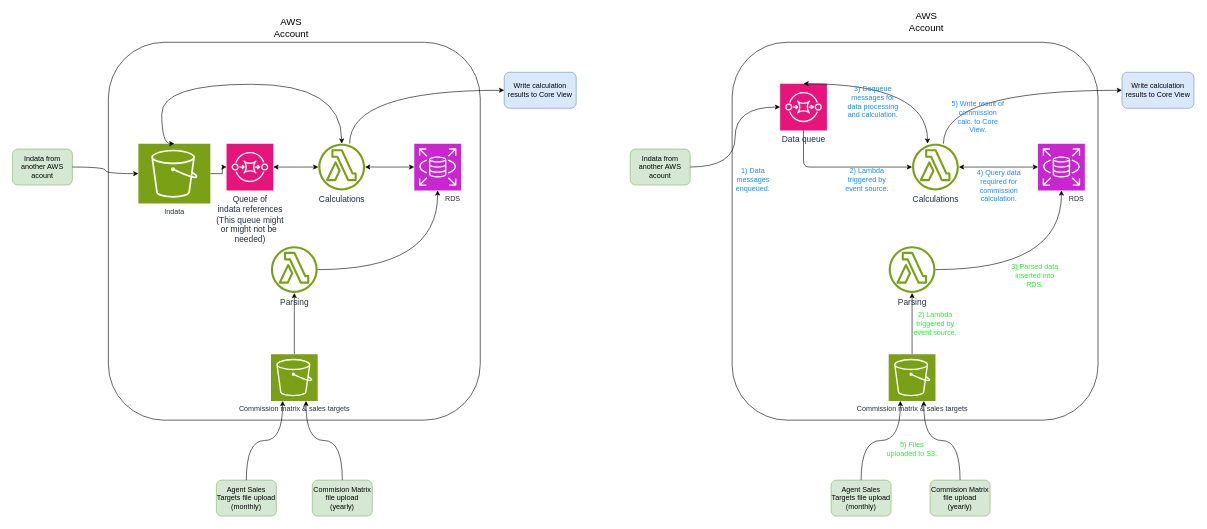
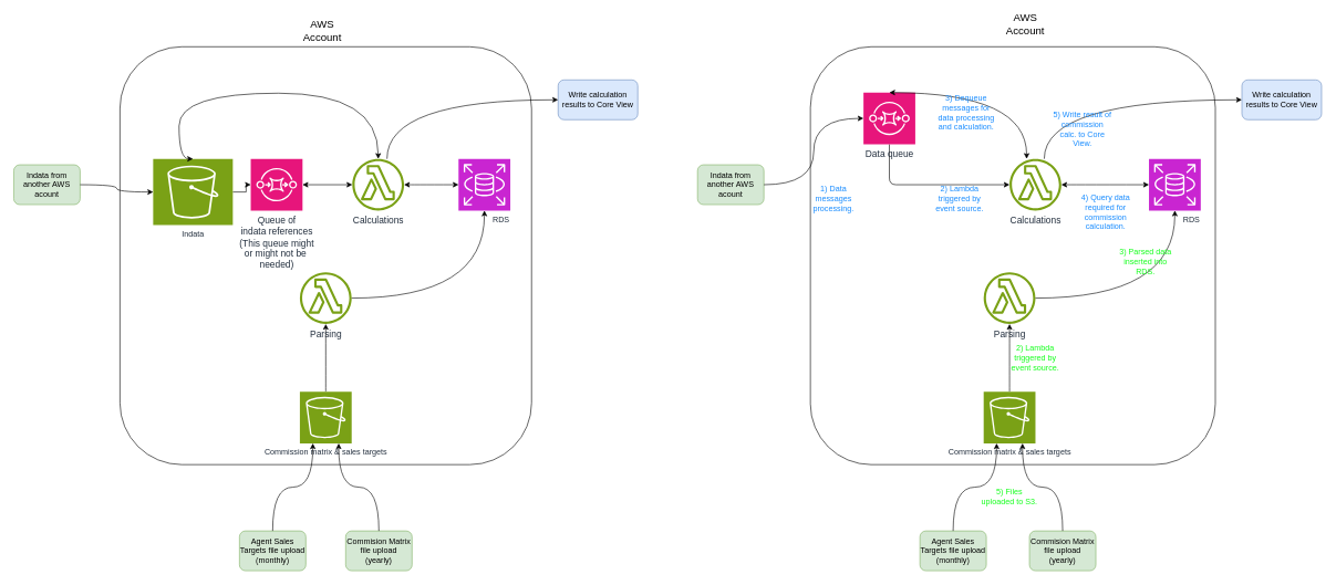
  <mxCell id="0" />
  <mxCell id="1" parent="0" />
  <mxCell id="2" value="" style="rounded=1;whiteSpace=wrap;html=1;fillColor=none;" vertex="1" parent="1"><mxGeometry x="180" y="70" width="620" height="630" as="geometry" /></mxCell>
  <mxCell id="3" value="Indata from another AWS acount" style="rounded=1;whiteSpace=wrap;html=1;fillColor=#d5e8d4;strokeColor=#82b366;" vertex="1" parent="1"><mxGeometry x="20" y="248" width="100" height="60" as="geometry" /></mxCell>
  <mxCell id="4" style="edgeStyle=orthogonalEdgeStyle;orthogonalLoop=1;jettySize=auto;html=1;startArrow=classic;startFill=1;curved=1;" edge="1" parent="1" source="7" target="11"><mxGeometry relative="1" as="geometry" /></mxCell>
  <mxCell id="5" style="edgeStyle=orthogonalEdgeStyle;orthogonalLoop=1;jettySize=auto;html=1;exitX=0.67;exitY=0;exitDx=0;exitDy=0;exitPerimeter=0;entryX=0;entryY=0.5;entryDx=0;entryDy=0;curved=1;" edge="1" parent="1" source="7" target="12"><mxGeometry relative="1" as="geometry" /></mxCell>
  <mxCell id="6" style="edgeStyle=orthogonalEdgeStyle;rounded=1;orthogonalLoop=1;jettySize=auto;html=1;startArrow=classic;startFill=1;" edge="1" parent="1" source="7" target="22"><mxGeometry relative="1" as="geometry" /></mxCell>
  <mxCell id="7" value="&lt;span style=&quot;font-size: 14px;&quot;&gt;Calculations&lt;/span&gt;" style="sketch=0;outlineConnect=0;fontColor=#232F3E;gradientColor=none;fillColor=#7AA116;strokeColor=none;dashed=0;verticalLabelPosition=bottom;verticalAlign=top;align=center;html=1;fontSize=12;fontStyle=0;aspect=fixed;pointerEvents=1;shape=mxgraph.aws4.lambda_function;points=[[0,0.2,0,0,0],[0,0.4,0,0,0],[0,0.6,0,0,0],[0,0.8,0,0,0],[0.33,0,0,0,0],[0.67,0,0,0,0],[1,0.2,0,0,0],[1,0.4,0,0,0],[1,0.6,0,0,0],[1,0.8,0,0,0]];" vertex="1" parent="1"><mxGeometry x="530" y="239" width="78" height="78" as="geometry" /></mxCell>
  <mxCell id="8" value="&lt;font style=&quot;font-size: 16px;&quot;&gt;AWS Account&lt;/font&gt;" style="text;html=1;strokeColor=none;fillColor=none;align=center;verticalAlign=middle;whiteSpace=wrap;rounded=0;" vertex="1" parent="1"><mxGeometry x="455" y="30" width="60" height="30" as="geometry" /></mxCell>
  <mxCell id="9" style="edgeStyle=orthogonalEdgeStyle;rounded=0;orthogonalLoop=1;jettySize=auto;html=1;" edge="1" parent="1" source="10" target="22"><mxGeometry relative="1" as="geometry" /></mxCell>
  <mxCell id="10" value="Indata&lt;br&gt;" style="sketch=0;points=[[0,0,0],[0.25,0,0],[0.5,0,0],[0.75,0,0],[1,0,0],[0,1,0],[0.25,1,0],[0.5,1,0],[0.75,1,0],[1,1,0],[0,0.25,0],[0,0.5,0],[0,0.75,0],[1,0.25,0],[1,0.5,0],[1,0.75,0]];outlineConnect=0;fontColor=#232F3E;fillColor=#7AA116;strokeColor=#ffffff;dashed=0;verticalLabelPosition=bottom;verticalAlign=top;align=center;html=1;fontSize=12;fontStyle=0;aspect=fixed;shape=mxgraph.aws4.resourceIcon;resIcon=mxgraph.aws4.s3;" vertex="1" parent="1"><mxGeometry x="230" y="239" width="120" height="100" as="geometry" /></mxCell>
  <mxCell id="11" value="&lt;div style=&quot;&quot;&gt;&lt;span style=&quot;background-color: initial;&quot;&gt;RDS&lt;/span&gt;&lt;/div&gt;" style="sketch=0;points=[[0,0,0],[0.25,0,0],[0.5,0,0],[0.75,0,0],[1,0,0],[0,1,0],[0.25,1,0],[0.5,1,0],[0.75,1,0],[1,1,0],[0,0.25,0],[0,0.5,0],[0,0.75,0],[1,0.25,0],[1,0.5,0],[1,0.75,0]];outlineConnect=0;fontColor=#232F3E;fillColor=#C925D1;strokeColor=#ffffff;dashed=0;verticalLabelPosition=bottom;verticalAlign=top;align=right;html=1;fontSize=12;fontStyle=0;aspect=fixed;shape=mxgraph.aws4.resourceIcon;resIcon=mxgraph.aws4.rds;" vertex="1" parent="1"><mxGeometry x="690" y="239" width="78" height="78" as="geometry" /></mxCell>
  <mxCell id="12" value="Write calculation results to Core View" style="rounded=1;whiteSpace=wrap;html=1;fillColor=#dae8fc;strokeColor=#6c8ebf;" vertex="1" parent="1"><mxGeometry x="840" y="120" width="120" height="60" as="geometry" /></mxCell>
  <mxCell id="13" style="edgeStyle=orthogonalEdgeStyle;orthogonalLoop=1;jettySize=auto;html=1;curved=1;" edge="1" parent="1" source="14" target="15"><mxGeometry relative="1" as="geometry" /></mxCell>
  <mxCell id="14" value="Commission matrix &amp;amp; sales targets" style="sketch=0;points=[[0,0,0],[0.25,0,0],[0.5,0,0],[0.75,0,0],[1,0,0],[0,1,0],[0.25,1,0],[0.5,1,0],[0.75,1,0],[1,1,0],[0,0.25,0],[0,0.5,0],[0,0.75,0],[1,0.25,0],[1,0.5,0],[1,0.75,0]];outlineConnect=0;fontColor=#232F3E;fillColor=#7AA116;strokeColor=#ffffff;dashed=0;verticalLabelPosition=bottom;verticalAlign=top;align=center;html=1;fontSize=12;fontStyle=0;aspect=fixed;shape=mxgraph.aws4.resourceIcon;resIcon=mxgraph.aws4.s3;" vertex="1" parent="1"><mxGeometry x="451" y="590" width="78" height="78" as="geometry" /></mxCell>
  <mxCell id="15" value="&lt;span style=&quot;font-size: 14px;&quot;&gt;Parsing&lt;/span&gt;" style="sketch=0;outlineConnect=0;fontColor=#232F3E;gradientColor=none;fillColor=#7AA116;strokeColor=none;dashed=0;verticalLabelPosition=bottom;verticalAlign=top;align=center;html=1;fontSize=12;fontStyle=0;aspect=fixed;pointerEvents=1;shape=mxgraph.aws4.lambda_function;points=[[0,0.2,0,0,0],[0,0.4,0,0,0],[0,0.6,0,0,0],[0,0.8,0,0,0],[0.33,0,0,0,0],[0.67,0,0,0,0],[1,0.2,0,0,0],[1,0.4,0,0,0],[1,0.6,0,0,0],[1,0.8,0,0,0]];" vertex="1" parent="1"><mxGeometry x="451" y="410" width="78" height="78" as="geometry" /></mxCell>
  <mxCell id="16" style="edgeStyle=orthogonalEdgeStyle;orthogonalLoop=1;jettySize=auto;html=1;entryX=0.5;entryY=1;entryDx=0;entryDy=0;entryPerimeter=0;curved=1;" edge="1" parent="1" source="15" target="11"><mxGeometry relative="1" as="geometry" /></mxCell>
  <mxCell id="17" value="Agent Sales Targets file upload (monthly)" style="rounded=1;whiteSpace=wrap;html=1;fillColor=#d5e8d4;strokeColor=#82b366;" vertex="1" parent="1"><mxGeometry x="360" y="800" width="100" height="60" as="geometry" /></mxCell>
  <mxCell id="18" value="Commision Matrix file upload (yearly)" style="rounded=1;whiteSpace=wrap;html=1;fillColor=#d5e8d4;strokeColor=#82b366;" vertex="1" parent="1"><mxGeometry x="520" y="800" width="100" height="60" as="geometry" /></mxCell>
  <mxCell id="19" style="edgeStyle=orthogonalEdgeStyle;orthogonalLoop=1;jettySize=auto;html=1;entryX=0;entryY=0.5;entryDx=0;entryDy=0;entryPerimeter=0;curved=1;" edge="1" parent="1" source="3" target="10"><mxGeometry relative="1" as="geometry" /></mxCell>
  <mxCell id="20" style="edgeStyle=orthogonalEdgeStyle;orthogonalLoop=1;jettySize=auto;html=1;entryX=0.25;entryY=1;entryDx=0;entryDy=0;entryPerimeter=0;curved=1;" edge="1" parent="1" source="17" target="14"><mxGeometry relative="1" as="geometry" /></mxCell>
  <mxCell id="21" style="edgeStyle=orthogonalEdgeStyle;orthogonalLoop=1;jettySize=auto;html=1;entryX=0.75;entryY=1;entryDx=0;entryDy=0;entryPerimeter=0;curved=1;" edge="1" parent="1" source="18" target="14"><mxGeometry relative="1" as="geometry" /></mxCell>
  <mxCell id="22" value="&lt;span style=&quot;font-size: 14px;&quot;&gt;Queue of&lt;br&gt;indata references &lt;br&gt;(This queue might&lt;br&gt;or might not be&amp;nbsp;&lt;br&gt;needed)&lt;br&gt;&lt;/span&gt;" style="sketch=0;points=[[0,0,0],[0.25,0,0],[0.5,0,0],[0.75,0,0],[1,0,0],[0,1,0],[0.25,1,0],[0.5,1,0],[0.75,1,0],[1,1,0],[0,0.25,0],[0,0.5,0],[0,0.75,0],[1,0.25,0],[1,0.5,0],[1,0.75,0]];outlineConnect=0;fontColor=#232F3E;fillColor=#E7157B;strokeColor=#ffffff;dashed=0;verticalLabelPosition=bottom;verticalAlign=top;align=center;html=1;fontSize=12;fontStyle=0;aspect=fixed;shape=mxgraph.aws4.resourceIcon;resIcon=mxgraph.aws4.sqs;" vertex="1" parent="1"><mxGeometry x="377" y="239" width="78" height="78" as="geometry" /></mxCell>
  <mxCell id="23" style="edgeStyle=orthogonalEdgeStyle;orthogonalLoop=1;jettySize=auto;html=1;entryX=0.5;entryY=0;entryDx=0;entryDy=0;entryPerimeter=0;curved=1;startArrow=classic;startFill=1;" edge="1" parent="1" source="7" target="10"><mxGeometry relative="1" as="geometry"><Array as="points"><mxPoint x="569" y="140" /><mxPoint x="269" y="140" /></Array></mxGeometry></mxCell>
  <mxCell id="24" value="" style="rounded=1;whiteSpace=wrap;html=1;fillColor=none;" vertex="1" parent="1"><mxGeometry x="1220" y="70" width="610" height="630" as="geometry" /></mxCell>
  <mxCell id="25" value="Indata from another AWS acount" style="rounded=1;whiteSpace=wrap;html=1;fillColor=#d5e8d4;strokeColor=#82b366;" vertex="1" parent="1"><mxGeometry x="1050" y="248" width="100" height="60" as="geometry" /></mxCell>
  <mxCell id="26" style="edgeStyle=orthogonalEdgeStyle;orthogonalLoop=1;jettySize=auto;html=1;startArrow=classic;startFill=1;curved=1;" edge="1" parent="1" source="29" target="31"><mxGeometry relative="1" as="geometry" /></mxCell>
  <mxCell id="27" style="edgeStyle=orthogonalEdgeStyle;orthogonalLoop=1;jettySize=auto;html=1;exitX=0.67;exitY=0;exitDx=0;exitDy=0;exitPerimeter=0;entryX=0;entryY=0.5;entryDx=0;entryDy=0;curved=1;" edge="1" parent="1" source="29" target="32"><mxGeometry relative="1" as="geometry" /></mxCell>
  <mxCell id="28" style="edgeStyle=orthogonalEdgeStyle;rounded=1;orthogonalLoop=1;jettySize=auto;html=1;startArrow=classic;startFill=1;endArrow=none;endFill=0;" edge="1" parent="1" source="29" target="42"><mxGeometry relative="1" as="geometry" /></mxCell>
  <mxCell id="29" value="&lt;span style=&quot;font-size: 14px;&quot;&gt;Calculations&lt;/span&gt;" style="sketch=0;outlineConnect=0;fontColor=#232F3E;gradientColor=none;fillColor=#7AA116;strokeColor=none;dashed=0;verticalLabelPosition=bottom;verticalAlign=top;align=center;html=1;fontSize=12;fontStyle=0;aspect=fixed;pointerEvents=1;shape=mxgraph.aws4.lambda_function;points=[[0,0.2,0,0,0],[0,0.4,0,0,0],[0,0.6,0,0,0],[0,0.8,0,0,0],[0.33,0,0,0,0],[0.67,0,0,0,0],[1,0.2,0,0,0],[1,0.4,0,0,0],[1,0.6,0,0,0],[1,0.8,0,0,0]];" vertex="1" parent="1"><mxGeometry x="1520" y="239" width="78" height="78" as="geometry" /></mxCell>
  <mxCell id="30" value="&lt;font style=&quot;font-size: 16px;&quot;&gt;AWS Account&lt;/font&gt;" style="text;html=1;strokeColor=none;fillColor=none;align=center;verticalAlign=middle;whiteSpace=wrap;rounded=0;" vertex="1" parent="1"><mxGeometry x="1514" y="20" width="60" height="30" as="geometry" /></mxCell>
  <mxCell id="31" value="&lt;div style=&quot;&quot;&gt;&lt;span style=&quot;background-color: initial;&quot;&gt;RDS&lt;/span&gt;&lt;/div&gt;" style="sketch=0;points=[[0,0,0],[0.25,0,0],[0.5,0,0],[0.75,0,0],[1,0,0],[0,1,0],[0.25,1,0],[0.5,1,0],[0.75,1,0],[1,1,0],[0,0.25,0],[0,0.5,0],[0,0.75,0],[1,0.25,0],[1,0.5,0],[1,0.75,0]];outlineConnect=0;fontColor=#232F3E;fillColor=#C925D1;strokeColor=#ffffff;dashed=0;verticalLabelPosition=bottom;verticalAlign=top;align=right;html=1;fontSize=12;fontStyle=0;aspect=fixed;shape=mxgraph.aws4.resourceIcon;resIcon=mxgraph.aws4.rds;" vertex="1" parent="1"><mxGeometry x="1730" y="239" width="78" height="78" as="geometry" /></mxCell>
  <mxCell id="32" value="Write calculation results to Core View" style="rounded=1;whiteSpace=wrap;html=1;fillColor=#dae8fc;strokeColor=#6c8ebf;" vertex="1" parent="1"><mxGeometry x="1870" y="120" width="120" height="60" as="geometry" /></mxCell>
  <mxCell id="33" style="edgeStyle=orthogonalEdgeStyle;orthogonalLoop=1;jettySize=auto;html=1;curved=1;" edge="1" parent="1" source="34" target="35"><mxGeometry relative="1" as="geometry" /></mxCell>
  <mxCell id="34" value="Commission matrix &amp;amp; sales targets" style="sketch=0;points=[[0,0,0],[0.25,0,0],[0.5,0,0],[0.75,0,0],[1,0,0],[0,1,0],[0.25,1,0],[0.5,1,0],[0.75,1,0],[1,1,0],[0,0.25,0],[0,0.5,0],[0,0.75,0],[1,0.25,0],[1,0.5,0],[1,0.75,0]];outlineConnect=0;fontColor=#232F3E;fillColor=#7AA116;strokeColor=#ffffff;dashed=0;verticalLabelPosition=bottom;verticalAlign=top;align=center;html=1;fontSize=12;fontStyle=0;aspect=fixed;shape=mxgraph.aws4.resourceIcon;resIcon=mxgraph.aws4.s3;" vertex="1" parent="1"><mxGeometry x="1481" y="590" width="78" height="78" as="geometry" /></mxCell>
  <mxCell id="35" value="&lt;span style=&quot;font-size: 14px;&quot;&gt;Parsing&lt;/span&gt;" style="sketch=0;outlineConnect=0;fontColor=#232F3E;gradientColor=none;fillColor=#7AA116;strokeColor=none;dashed=0;verticalLabelPosition=bottom;verticalAlign=top;align=center;html=1;fontSize=12;fontStyle=0;aspect=fixed;pointerEvents=1;shape=mxgraph.aws4.lambda_function;points=[[0,0.2,0,0,0],[0,0.4,0,0,0],[0,0.6,0,0,0],[0,0.8,0,0,0],[0.33,0,0,0,0],[0.67,0,0,0,0],[1,0.2,0,0,0],[1,0.4,0,0,0],[1,0.6,0,0,0],[1,0.8,0,0,0]];" vertex="1" parent="1"><mxGeometry x="1481" y="410" width="78" height="78" as="geometry" /></mxCell>
  <mxCell id="36" style="edgeStyle=orthogonalEdgeStyle;orthogonalLoop=1;jettySize=auto;html=1;entryX=0.5;entryY=1;entryDx=0;entryDy=0;entryPerimeter=0;curved=1;" edge="1" parent="1" source="35" target="31"><mxGeometry relative="1" as="geometry" /></mxCell>
  <mxCell id="37" value="Agent Sales Targets file upload (monthly)" style="rounded=1;whiteSpace=wrap;html=1;fillColor=#d5e8d4;strokeColor=#82b366;" vertex="1" parent="1"><mxGeometry x="1385" y="800" width="100" height="60" as="geometry" /></mxCell>
  <mxCell id="38" value="Commision Matrix file upload (yearly)" style="rounded=1;whiteSpace=wrap;html=1;fillColor=#d5e8d4;strokeColor=#82b366;" vertex="1" parent="1"><mxGeometry x="1550" y="800" width="100" height="60" as="geometry" /></mxCell>
  <mxCell id="39" style="edgeStyle=orthogonalEdgeStyle;orthogonalLoop=1;jettySize=auto;html=1;entryX=0;entryY=0.5;entryDx=0;entryDy=0;entryPerimeter=0;curved=1;" edge="1" parent="1" source="25" target="42"><mxGeometry relative="1" as="geometry"><mxPoint x="1260" y="278" as="targetPoint" /></mxGeometry></mxCell>
  <mxCell id="40" style="edgeStyle=orthogonalEdgeStyle;orthogonalLoop=1;jettySize=auto;html=1;entryX=0.25;entryY=1;entryDx=0;entryDy=0;entryPerimeter=0;curved=1;" edge="1" parent="1" source="37" target="34"><mxGeometry relative="1" as="geometry" /></mxCell>
  <mxCell id="41" style="edgeStyle=orthogonalEdgeStyle;orthogonalLoop=1;jettySize=auto;html=1;entryX=0.75;entryY=1;entryDx=0;entryDy=0;entryPerimeter=0;curved=1;" edge="1" parent="1" source="38" target="34"><mxGeometry relative="1" as="geometry" /></mxCell>
  <mxCell id="42" value="&lt;span style=&quot;font-size: 14px;&quot;&gt;Data queue&lt;br&gt;&lt;/span&gt;" style="sketch=0;points=[[0,0,0],[0.25,0,0],[0.5,0,0],[0.75,0,0],[1,0,0],[0,1,0],[0.25,1,0],[0.5,1,0],[0.75,1,0],[1,1,0],[0,0.25,0],[0,0.5,0],[0,0.75,0],[1,0.25,0],[1,0.5,0],[1,0.75,0]];outlineConnect=0;fontColor=#232F3E;fillColor=#E7157B;strokeColor=#ffffff;dashed=0;verticalLabelPosition=bottom;verticalAlign=top;align=center;html=1;fontSize=12;fontStyle=0;aspect=fixed;shape=mxgraph.aws4.resourceIcon;resIcon=mxgraph.aws4.sqs;" vertex="1" parent="1"><mxGeometry x="1300" y="139" width="78" height="78" as="geometry" /></mxCell>
  <mxCell id="43" style="edgeStyle=orthogonalEdgeStyle;orthogonalLoop=1;jettySize=auto;html=1;entryX=0.5;entryY=0;entryDx=0;entryDy=0;entryPerimeter=0;curved=1;startArrow=classic;startFill=1;exitX=0.33;exitY=0;exitDx=0;exitDy=0;exitPerimeter=0;" edge="1" parent="1" source="29" target="42"><mxGeometry relative="1" as="geometry"><Array as="points"><mxPoint x="1546" y="140" /><mxPoint x="1339" y="140" /></Array><mxPoint x="1299" y="239" as="targetPoint" /></mxGeometry></mxCell>
- <mxCell id="44" value="1) Data messages enqueued." style="text;html=1;strokeColor=none;fillColor=none;align=center;verticalAlign=middle;whiteSpace=wrap;rounded=0;fontColor=#178BFF;" vertex="1" parent="1"><mxGeometry x="1210" y="270" width="90" height="58" as="geometry" /></mxCell>
+ <mxCell id="44" value="1) Data messages processing." style="text;html=1;strokeColor=none;fillColor=none;align=center;verticalAlign=middle;whiteSpace=wrap;rounded=0;fontColor=#178BFF;" vertex="1" parent="1"><mxGeometry x="1210" y="270" width="90" height="58" as="geometry" /></mxCell>
  <mxCell id="45" value="2) Lambda triggered by event source." style="text;html=1;strokeColor=none;fillColor=none;align=center;verticalAlign=middle;whiteSpace=wrap;rounded=0;fontColor=#178BFF;" vertex="1" parent="1"><mxGeometry x="1400" y="270" width="90" height="58" as="geometry" /></mxCell>
  <mxCell id="46" value="3) Dequeue messages for data processing and calculation." style="text;html=1;strokeColor=none;fillColor=none;align=center;verticalAlign=middle;whiteSpace=wrap;rounded=0;fontColor=#178BFF;" vertex="1" parent="1"><mxGeometry x="1410" y="140" width="90" height="58" as="geometry" /></mxCell>
- <mxCell id="47" value="4) Query data required for commission calculation." style="text;html=1;strokeColor=none;fillColor=none;align=center;verticalAlign=middle;whiteSpace=wrap;rounded=0;fontColor=#178BFF;" vertex="1" parent="1"><mxGeometry x="1620" y="280" width="90" height="58" as="geometry" /></mxCell>
+ <mxCell id="47" value="4) Query data required for commission calculation." style="text;html=1;strokeColor=none;fillColor=none;align=center;verticalAlign=middle;whiteSpace=wrap;rounded=0;fontColor=#178BFF;" vertex="1" parent="1"><mxGeometry x="1620" y="290" width="90" height="58" as="geometry" /></mxCell>
  <mxCell id="48" value="5) Write result of commission calc. to Core View." style="text;html=1;strokeColor=none;fillColor=none;align=center;verticalAlign=middle;whiteSpace=wrap;rounded=0;fontColor=#178BFF;" vertex="1" parent="1"><mxGeometry x="1585" y="165" width="90" height="58" as="geometry" /></mxCell>
  <mxCell id="49" value="5) Files uploaded to S3." style="text;html=1;strokeColor=none;fillColor=none;align=center;verticalAlign=middle;whiteSpace=wrap;rounded=0;fontColor=#12FF1A;" vertex="1" parent="1"><mxGeometry x="1475" y="720" width="90" height="58" as="geometry" /></mxCell>
  <mxCell id="50" value="2) Lambda triggered by event source." style="text;html=1;strokeColor=none;fillColor=none;align=center;verticalAlign=middle;whiteSpace=wrap;rounded=0;fontColor=#12FF1A;" vertex="1" parent="1"><mxGeometry x="1514" y="510" width="90" height="58" as="geometry" /></mxCell>
- <mxCell id="51" value="3) Parsed data inserted into RDS." style="text;html=1;strokeColor=none;fillColor=none;align=center;verticalAlign=middle;whiteSpace=wrap;rounded=0;fontColor=#12FF1A;" vertex="1" parent="1"><mxGeometry x="1680" y="430" width="90" height="58" as="geometry" /></mxCell>
+ <mxCell id="51" value="3) Parsed data inserted into RDS." style="text;html=1;strokeColor=none;fillColor=none;align=center;verticalAlign=middle;whiteSpace=wrap;rounded=0;fontColor=#12FF1A;" vertex="1" parent="1"><mxGeometry x="1680" y="365" width="90" height="58" as="geometry" /></mxCell>
